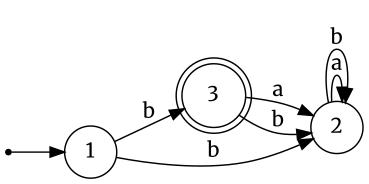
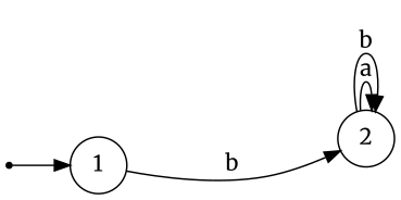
  digraph {
    fontname=Merriweather
    rankdir=LR
    node [fontname=Merriweather shape=circle]
    edge [fontname=Merriweather]
-   3 [shape=doublecircle]
    2
    1
    nowhere [shape=point]
-   3 -> 2 [label=a]
-   3 -> 2 [label=b]
    2 -> 2 [label=a]
    2 -> 2 [label=b]
-   1 -> 3 [label=b]
    1 -> 2 [label=b]
    nowhere -> 1
  }
